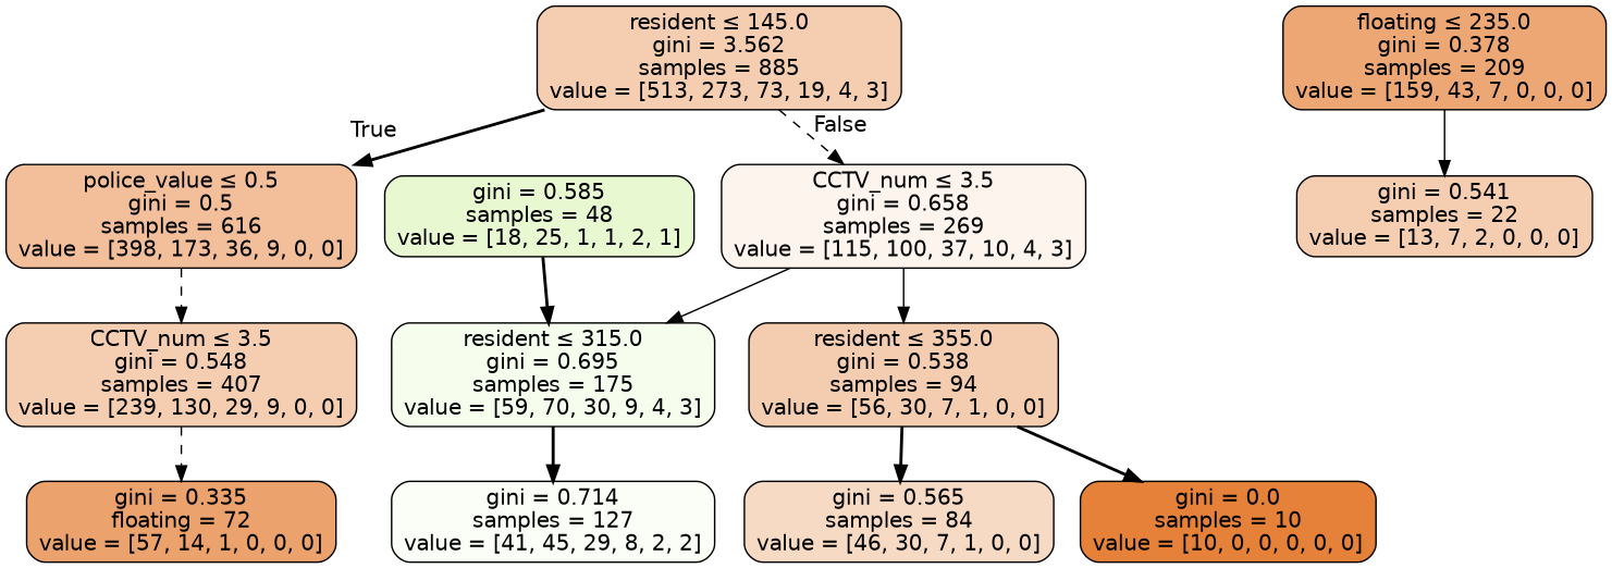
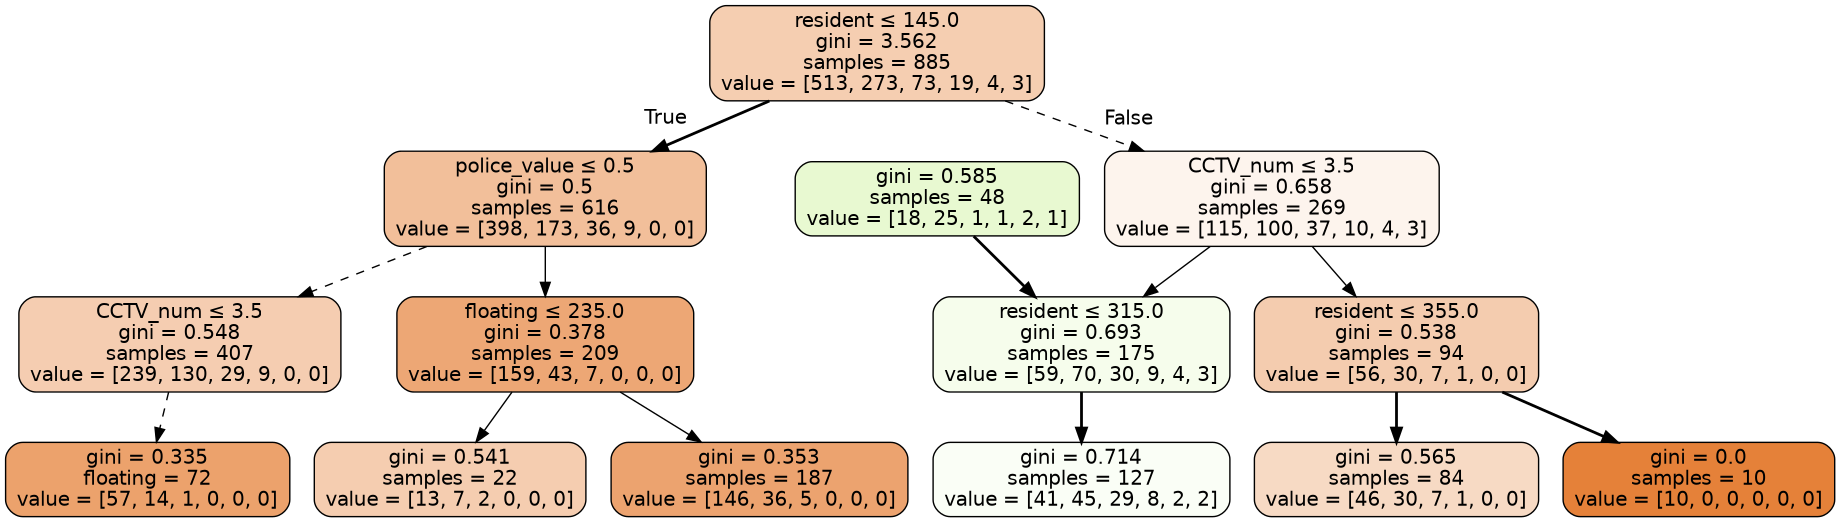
  digraph {
    node [color=black fontname=helvetica shape=box style="filled, rounded"]
    edge [fontname=helvetica style=bold]
    n1 [fillcolor="#f5ceb1" label=<resident &le; 145.0<br/>gini = 3.562<br/>samples = 885<br/>value = [513, 273, 73, 19, 4, 3]>]
    n2 [fillcolor="#f2bf9a" label=<police_value &le; 0.5<br/>gini = 0.5<br/>samples = 616<br/>value = [398, 173, 36, 9, 0, 0]>]
    n3 [fillcolor="#fdf4ed" label=<CCTV_num &le; 3.5<br/>gini = 0.658<br/>samples = 269<br/>value = [115, 100, 37, 10, 4, 3]>]
    n4 [fillcolor="#f5cdb1" label=<CCTV_num &le; 3.5<br/>gini = 0.548<br/>samples = 407<br/>value = [239, 130, 29, 9, 0, 0]>]
    n5 [fillcolor="#eda775" label=<floating &le; 235.0<br/>gini = 0.378<br/>samples = 209<br/>value = [159, 43, 7, 0, 0, 0]>]
-   n6 [fillcolor="#f6fdec" label=<resident &le; 315.0<br/>gini = 0.695<br/>samples = 175<br/>value = [59, 70, 30, 9, 4, 3]>]
+   n6 [fillcolor="#f6fdec" label=<resident &le; 315.0<br/>gini = 0.693<br/>samples = 175<br/>value = [59, 70, 30, 9, 4, 3]>]
    n7 [fillcolor="#f4ccaf" label=<resident &le; 355.0<br/>gini = 0.538<br/>samples = 94<br/>value = [56, 30, 7, 1, 0, 0]>]
    n8 [fillcolor="#eca26c" label=<gini = 0.335<br/>floating = 72<br/>value = [57, 14, 1, 0, 0, 0]>]
    n9 [fillcolor="#f5cdb0" label=<gini = 0.541<br/>samples = 22<br/>value = [13, 7, 2, 0, 0, 0]>]
+   n10 [fillcolor="#eca36f" label=<gini = 0.353<br/>samples = 187<br/>value = [146, 36, 5, 0, 0, 0]>]
    n11 [fillcolor="#fafef6" label=<gini = 0.714<br/>samples = 127<br/>value = [41, 45, 29, 8, 2, 2]>]
    n12 [fillcolor="#f7dac4" label=<gini = 0.565<br/>samples = 84<br/>value = [46, 30, 7, 1, 0, 0]>]
    n13 [fillcolor="#e58139" label=<gini = 0.0<br/>samples = 10<br/>value = [10, 0, 0, 0, 0, 0]>]
    n14 [fillcolor="#e8f9d1" label=<gini = 0.585<br/>samples = 48<br/>value = [18, 25, 1, 1, 2, 1]>]
    n1 -> n2 [headlabel=True labelangle=45 labeldistance=2.5]
    n1 -> n3 [headlabel=False labelangle=-45 labeldistance=2.5 style=dashed]
    n2 -> n4 [style=dashed]
+   n2 -> n5 [style=solid]
    n3 -> n6 [style=solid]
    n3 -> n7 [style=solid]
    n4 -> n8 [style=dashed]
    n5 -> n9 [style=solid]
+   n5 -> n10 [style=solid]
    n6 -> n11
    n7 -> n12
    n7 -> n13
    n14 -> n6
  }
